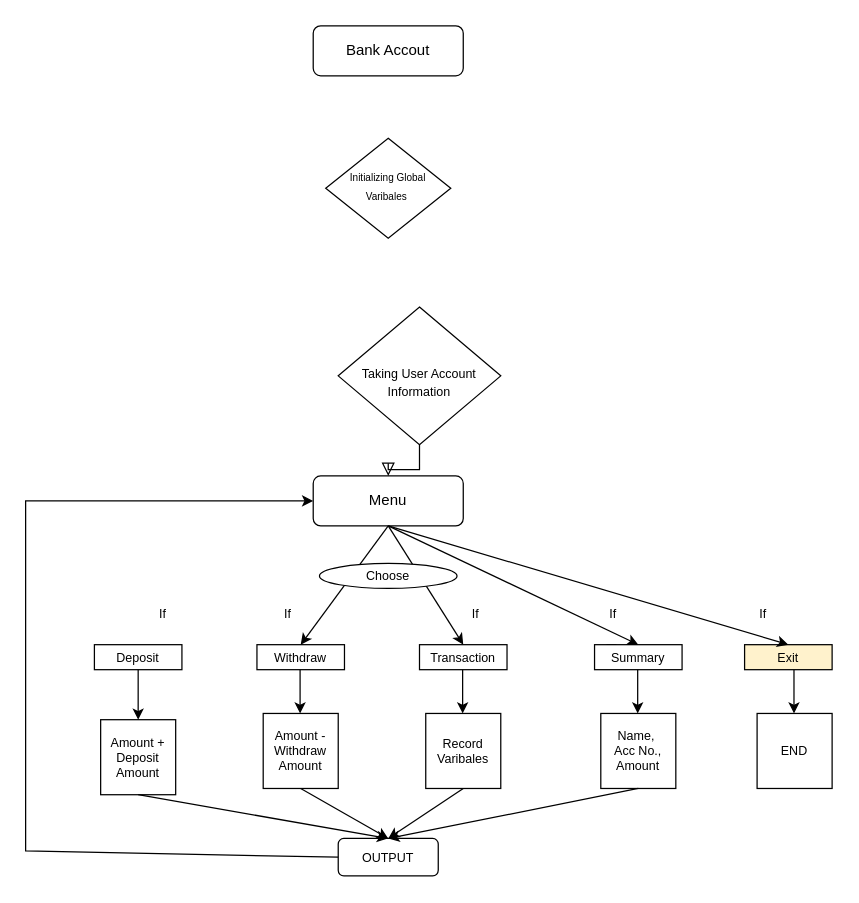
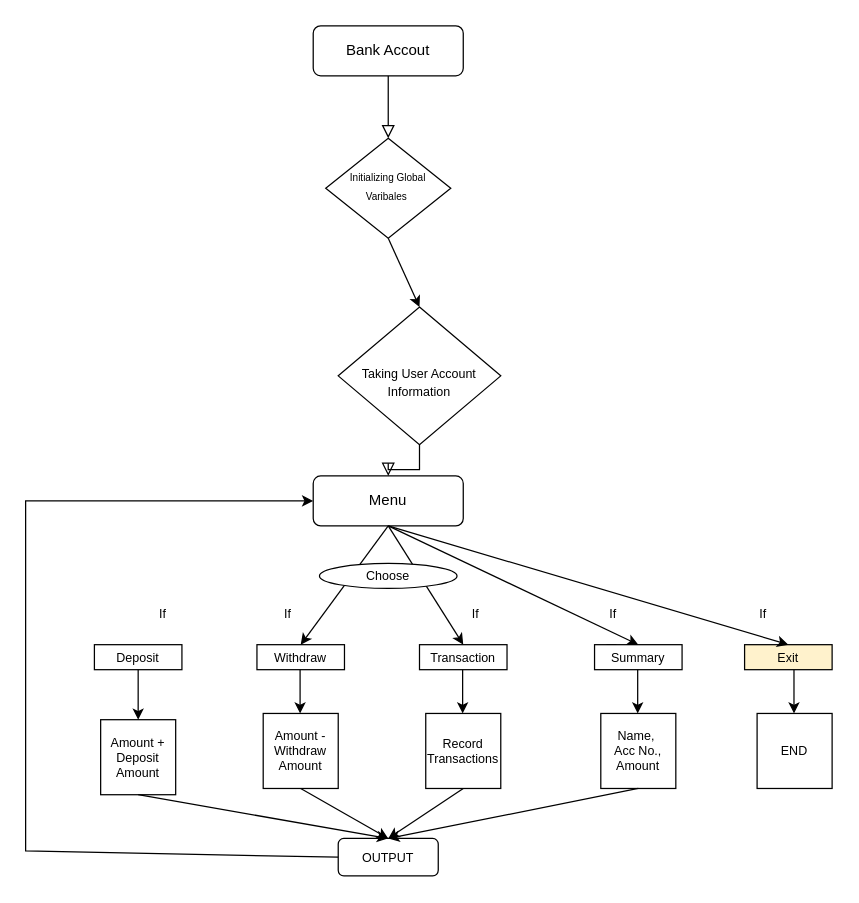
  <mxCell id="0" />
  <mxCell id="1" parent="0" />
+ <mxCell id="2" value="" style="rounded=0;html=1;jettySize=auto;orthogonalLoop=1;fontSize=11;endArrow=block;endFill=0;endSize=8;strokeWidth=1;shadow=0;labelBackgroundColor=none;edgeStyle=orthogonalEdgeStyle;" parent="1" source="3" target="4" edge="1"><mxGeometry relative="1" as="geometry" /></mxCell>
  <mxCell id="3" value="Bank Accout" style="rounded=1;whiteSpace=wrap;html=1;fontSize=12;glass=0;strokeWidth=1;shadow=0;" parent="1" vertex="1"><mxGeometry x="250" y="20" width="120" height="40" as="geometry" /></mxCell>
  <mxCell id="4" value="&lt;font style=&quot;font-size: 8px;&quot;&gt;Initializing Global Varibales&amp;nbsp;&lt;/font&gt;" style="rhombus;whiteSpace=wrap;html=1;shadow=0;fontFamily=Helvetica;fontSize=12;align=center;strokeWidth=1;spacing=6;spacingTop=-4;" parent="1" vertex="1"><mxGeometry x="260" y="110" width="100" height="80" as="geometry" /></mxCell>
  <mxCell id="5" value="No" style="rounded=0;html=1;jettySize=auto;orthogonalLoop=1;fontSize=11;endArrow=block;endFill=0;endSize=8;strokeWidth=1;shadow=0;labelBackgroundColor=none;edgeStyle=orthogonalEdgeStyle;" parent="1" source="6" target="7" edge="1"><mxGeometry x="0.333" y="20" relative="1" as="geometry"><mxPoint as="offset" /></mxGeometry></mxCell>
  <mxCell id="6" value="&lt;font style=&quot;font-size: 10px;&quot;&gt;&lt;br&gt;Taking User Account &lt;br&gt;Information&lt;/font&gt;" style="rhombus;whiteSpace=wrap;html=1;shadow=0;fontFamily=Helvetica;fontSize=12;align=center;strokeWidth=1;spacing=6;spacingTop=-4;" parent="1" vertex="1"><mxGeometry x="270" y="245" width="130" height="110" as="geometry" /></mxCell>
  <mxCell id="7" value="Menu" style="rounded=1;whiteSpace=wrap;html=1;fontSize=12;glass=0;strokeWidth=1;shadow=0;" parent="1" vertex="1"><mxGeometry x="250" y="380" width="120" height="40" as="geometry" /></mxCell>
+ <mxCell id="8" value="" style="endArrow=classic;html=1;rounded=0;fontSize=10;exitX=0.5;exitY=1;exitDx=0;exitDy=0;entryX=0.5;entryY=0;entryDx=0;entryDy=0;" edge="1" parent="1" source="4" target="6"><mxGeometry width="50" height="50" relative="1" as="geometry"><mxPoint x="480" y="300" as="sourcePoint" /><mxPoint x="530" y="250" as="targetPoint" /></mxGeometry></mxCell>
  <mxCell id="9" value="Deposit" style="rounded=0;whiteSpace=wrap;html=1;fontSize=10;" vertex="1" parent="1"><mxGeometry x="75" y="515" width="70" height="20" as="geometry" /></mxCell>
  <mxCell id="10" value="Withdraw" style="rounded=0;whiteSpace=wrap;html=1;fontSize=10;" vertex="1" parent="1"><mxGeometry x="205" y="515" width="70" height="20" as="geometry" /></mxCell>
  <mxCell id="11" value="Transaction" style="rounded=0;whiteSpace=wrap;html=1;fontSize=10;" vertex="1" parent="1"><mxGeometry x="335" y="515" width="70" height="20" as="geometry" /></mxCell>
  <mxCell id="12" style="edgeStyle=orthogonalEdgeStyle;rounded=0;orthogonalLoop=1;jettySize=auto;html=1;exitX=0.25;exitY=0;exitDx=0;exitDy=0;fontSize=10;" edge="1" parent="1" source="13"><mxGeometry relative="1" as="geometry"><mxPoint x="485" y="525" as="targetPoint" /></mxGeometry></mxCell>
  <mxCell id="13" value="Summary" style="rounded=0;whiteSpace=wrap;html=1;fontSize=10;" vertex="1" parent="1"><mxGeometry x="475" y="515" width="70" height="20" as="geometry" /></mxCell>
  <mxCell id="14" value="" style="endArrow=classic;html=1;rounded=0;fontSize=10;entryX=0.5;entryY=0;entryDx=0;entryDy=0;" edge="1" parent="1" target="10"><mxGeometry width="50" height="50" relative="1" as="geometry"><mxPoint x="310" y="420" as="sourcePoint" /><mxPoint x="125" y="470" as="targetPoint" /></mxGeometry></mxCell>
  <mxCell id="15" value="" style="endArrow=classic;html=1;rounded=0;fontSize=10;entryX=0.5;entryY=0;entryDx=0;entryDy=0;" edge="1" parent="1" target="11"><mxGeometry width="50" height="50" relative="1" as="geometry"><mxPoint x="310" y="420" as="sourcePoint" /><mxPoint x="275" y="470" as="targetPoint" /></mxGeometry></mxCell>
  <mxCell id="16" value="" style="endArrow=classic;html=1;rounded=0;fontSize=10;entryX=0.5;entryY=0;entryDx=0;entryDy=0;" edge="1" parent="1" target="13"><mxGeometry width="50" height="50" relative="1" as="geometry"><mxPoint x="310" y="420" as="sourcePoint" /><mxPoint x="415" y="470" as="targetPoint" /></mxGeometry></mxCell>
  <mxCell id="17" value="" style="ellipse;whiteSpace=wrap;html=1;fontSize=10;" vertex="1" parent="1"><mxGeometry x="255" y="450" width="110" height="20" as="geometry" /></mxCell>
  <mxCell id="18" value="Choose" style="text;html=1;strokeColor=none;fillColor=none;align=center;verticalAlign=middle;whiteSpace=wrap;rounded=0;fontSize=10;" vertex="1" parent="1"><mxGeometry x="280" y="445" width="60" height="30" as="geometry" /></mxCell>
  <mxCell id="19" value="" style="whiteSpace=wrap;html=1;aspect=fixed;fontSize=10;" vertex="1" parent="1"><mxGeometry x="80" y="575" width="60" height="60" as="geometry" /></mxCell>
  <mxCell id="20" value="" style="whiteSpace=wrap;html=1;aspect=fixed;fontSize=10;" vertex="1" parent="1"><mxGeometry x="210" y="570" width="60" height="60" as="geometry" /></mxCell>
  <mxCell id="21" value="" style="whiteSpace=wrap;html=1;aspect=fixed;fontSize=10;" vertex="1" parent="1"><mxGeometry x="340" y="570" width="60" height="60" as="geometry" /></mxCell>
  <mxCell id="22" value="" style="whiteSpace=wrap;html=1;aspect=fixed;fontSize=10;" vertex="1" parent="1"><mxGeometry x="480" y="570" width="60" height="60" as="geometry" /></mxCell>
  <mxCell id="23" value="" style="endArrow=classic;html=1;rounded=0;fontSize=10;exitX=0.5;exitY=1;exitDx=0;exitDy=0;entryX=0.5;entryY=0;entryDx=0;entryDy=0;" edge="1" parent="1" source="9" target="19"><mxGeometry width="50" height="50" relative="1" as="geometry"><mxPoint x="300" y="690" as="sourcePoint" /><mxPoint x="350" y="640" as="targetPoint" /></mxGeometry></mxCell>
  <mxCell id="24" value="" style="endArrow=classic;html=1;rounded=0;fontSize=10;exitX=0.5;exitY=1;exitDx=0;exitDy=0;entryX=0.5;entryY=0;entryDx=0;entryDy=0;" edge="1" parent="1"><mxGeometry width="50" height="50" relative="1" as="geometry"><mxPoint x="239.5" y="535" as="sourcePoint" /><mxPoint x="239.5" y="570" as="targetPoint" /><Array as="points"><mxPoint x="239.5" y="550" /></Array></mxGeometry></mxCell>
  <mxCell id="25" value="" style="endArrow=classic;html=1;rounded=0;fontSize=10;exitX=0.5;exitY=1;exitDx=0;exitDy=0;entryX=0.5;entryY=0;entryDx=0;entryDy=0;" edge="1" parent="1"><mxGeometry width="50" height="50" relative="1" as="geometry"><mxPoint x="369.5" y="535" as="sourcePoint" /><mxPoint x="369.5" y="570" as="targetPoint" /><Array as="points"><mxPoint x="369.5" y="550" /></Array></mxGeometry></mxCell>
  <mxCell id="26" value="" style="endArrow=classic;html=1;rounded=0;fontSize=10;exitX=0.5;exitY=1;exitDx=0;exitDy=0;entryX=0.5;entryY=0;entryDx=0;entryDy=0;" edge="1" parent="1"><mxGeometry width="50" height="50" relative="1" as="geometry"><mxPoint x="509.5" y="535" as="sourcePoint" /><mxPoint x="509.5" y="570" as="targetPoint" /><Array as="points"><mxPoint x="509.5" y="550" /></Array></mxGeometry></mxCell>
  <mxCell id="27" value="Amount + Deposit Amount" style="text;html=1;strokeColor=none;fillColor=none;align=center;verticalAlign=middle;whiteSpace=wrap;rounded=0;fontSize=10;" vertex="1" parent="1"><mxGeometry x="80" y="590" width="60" height="30" as="geometry" /></mxCell>
  <mxCell id="28" value="Amount - Withdraw Amount" style="text;html=1;strokeColor=none;fillColor=none;align=center;verticalAlign=middle;whiteSpace=wrap;rounded=0;fontSize=10;" vertex="1" parent="1"><mxGeometry x="210" y="580" width="60" height="40" as="geometry" /></mxCell>
- <mxCell id="29" value="Record Varibales" style="text;html=1;strokeColor=none;fillColor=none;align=center;verticalAlign=middle;whiteSpace=wrap;rounded=0;fontSize=10;" vertex="1" parent="1"><mxGeometry x="340" y="580" width="60" height="40" as="geometry" /></mxCell>
+ <mxCell id="29" value="Record Transactions" style="text;html=1;strokeColor=none;fillColor=none;align=center;verticalAlign=middle;whiteSpace=wrap;rounded=0;fontSize=10;" vertex="1" parent="1"><mxGeometry x="340" y="580" width="60" height="40" as="geometry" /></mxCell>
  <mxCell id="30" value="Name,&amp;nbsp;&lt;br&gt;Acc No.,&lt;br&gt;Amount" style="text;html=1;strokeColor=none;fillColor=none;align=center;verticalAlign=middle;whiteSpace=wrap;rounded=0;fontSize=10;" vertex="1" parent="1"><mxGeometry x="480" y="580" width="60" height="40" as="geometry" /></mxCell>
  <mxCell id="31" value="" style="rounded=1;whiteSpace=wrap;html=1;fontSize=10;" vertex="1" parent="1"><mxGeometry x="270" y="670" width="80" height="30" as="geometry" /></mxCell>
  <mxCell id="32" value="OUTPUT" style="text;html=1;strokeColor=none;fillColor=none;align=center;verticalAlign=middle;whiteSpace=wrap;rounded=0;fontSize=10;" vertex="1" parent="1"><mxGeometry x="280" y="670" width="60" height="30" as="geometry" /></mxCell>
  <mxCell id="33" value="" style="endArrow=classic;html=1;rounded=0;fontSize=10;exitX=0.5;exitY=1;exitDx=0;exitDy=0;entryX=0.5;entryY=0;entryDx=0;entryDy=0;" edge="1" parent="1" source="19" target="32"><mxGeometry width="50" height="50" relative="1" as="geometry"><mxPoint x="270" y="680" as="sourcePoint" /><mxPoint x="320" y="630" as="targetPoint" /></mxGeometry></mxCell>
  <mxCell id="34" value="" style="endArrow=classic;html=1;rounded=0;fontSize=10;exitX=0.5;exitY=1;exitDx=0;exitDy=0;entryX=0.5;entryY=0;entryDx=0;entryDy=0;" edge="1" parent="1" source="20" target="32"><mxGeometry width="50" height="50" relative="1" as="geometry"><mxPoint x="120" y="645" as="sourcePoint" /><mxPoint x="320" y="680" as="targetPoint" /></mxGeometry></mxCell>
  <mxCell id="35" value="" style="endArrow=classic;html=1;rounded=0;fontSize=10;exitX=0.5;exitY=1;exitDx=0;exitDy=0;entryX=0.5;entryY=0;entryDx=0;entryDy=0;" edge="1" parent="1" source="21" target="32"><mxGeometry width="50" height="50" relative="1" as="geometry"><mxPoint x="250" y="640" as="sourcePoint" /><mxPoint x="320" y="680" as="targetPoint" /></mxGeometry></mxCell>
  <mxCell id="36" value="" style="endArrow=classic;html=1;rounded=0;fontSize=10;exitX=0.5;exitY=1;exitDx=0;exitDy=0;entryX=0.5;entryY=0;entryDx=0;entryDy=0;" edge="1" parent="1" source="22" target="32"><mxGeometry width="50" height="50" relative="1" as="geometry"><mxPoint x="380" y="640" as="sourcePoint" /><mxPoint x="320" y="680" as="targetPoint" /></mxGeometry></mxCell>
  <mxCell id="37" value="" style="endArrow=classic;html=1;rounded=0;fontSize=10;entryX=0;entryY=0.5;entryDx=0;entryDy=0;exitX=0;exitY=0.5;exitDx=0;exitDy=0;" edge="1" parent="1" source="31" target="7"><mxGeometry width="50" height="50" relative="1" as="geometry"><mxPoint x="30" y="760" as="sourcePoint" /><mxPoint x="320" y="480" as="targetPoint" /><Array as="points"><mxPoint x="20" y="680" /><mxPoint x="20" y="430" /><mxPoint x="20" y="400" /></Array></mxGeometry></mxCell>
  <mxCell id="38" value="If" style="text;html=1;strokeColor=none;fillColor=none;align=center;verticalAlign=middle;whiteSpace=wrap;rounded=0;fontSize=10;" vertex="1" parent="1"><mxGeometry x="100" y="475" width="60" height="30" as="geometry" /></mxCell>
  <mxCell id="39" value="If" style="text;html=1;strokeColor=none;fillColor=none;align=center;verticalAlign=middle;whiteSpace=wrap;rounded=0;fontSize=10;" vertex="1" parent="1"><mxGeometry x="200" y="475" width="60" height="30" as="geometry" /></mxCell>
  <mxCell id="40" value="If" style="text;html=1;strokeColor=none;fillColor=none;align=center;verticalAlign=middle;whiteSpace=wrap;rounded=0;fontSize=10;" vertex="1" parent="1"><mxGeometry x="350" y="475" width="60" height="30" as="geometry" /></mxCell>
  <mxCell id="41" value="If" style="text;html=1;strokeColor=none;fillColor=none;align=center;verticalAlign=middle;whiteSpace=wrap;rounded=0;fontSize=10;" vertex="1" parent="1"><mxGeometry x="460" y="475" width="60" height="30" as="geometry" /></mxCell>
  <mxCell id="42" value="Exit" style="rounded=0;whiteSpace=wrap;html=1;fontSize=10;fillColor=#fff2cc;" vertex="1" parent="1"><mxGeometry x="595" y="515" width="70" height="20" as="geometry" /></mxCell>
  <mxCell id="43" value="" style="endArrow=classic;html=1;rounded=0;fontSize=10;entryX=0.5;entryY=0;entryDx=0;entryDy=0;exitX=0.5;exitY=1;exitDx=0;exitDy=0;" edge="1" parent="1" target="42" source="7"><mxGeometry width="50" height="50" relative="1" as="geometry"><mxPoint x="430" y="420" as="sourcePoint" /><mxPoint x="535" y="470" as="targetPoint" /></mxGeometry></mxCell>
  <mxCell id="44" value="" style="whiteSpace=wrap;html=1;aspect=fixed;fontSize=10;" vertex="1" parent="1"><mxGeometry x="605" y="570" width="60" height="60" as="geometry" /></mxCell>
  <mxCell id="45" value="" style="endArrow=classic;html=1;rounded=0;fontSize=10;exitX=0.5;exitY=1;exitDx=0;exitDy=0;entryX=0.5;entryY=0;entryDx=0;entryDy=0;" edge="1" parent="1"><mxGeometry width="50" height="50" relative="1" as="geometry"><mxPoint x="634.5" y="535" as="sourcePoint" /><mxPoint x="634.5" y="570" as="targetPoint" /><Array as="points"><mxPoint x="634.5" y="550" /></Array></mxGeometry></mxCell>
  <mxCell id="46" value="END" style="text;html=1;strokeColor=none;fillColor=none;align=center;verticalAlign=middle;whiteSpace=wrap;rounded=0;fontSize=10;" vertex="1" parent="1"><mxGeometry x="605" y="580" width="60" height="40" as="geometry" /></mxCell>
  <mxCell id="47" value="If" style="text;html=1;strokeColor=none;fillColor=none;align=center;verticalAlign=middle;whiteSpace=wrap;rounded=0;fontSize=10;" vertex="1" parent="1"><mxGeometry x="580" y="475" width="60" height="30" as="geometry" /></mxCell>
